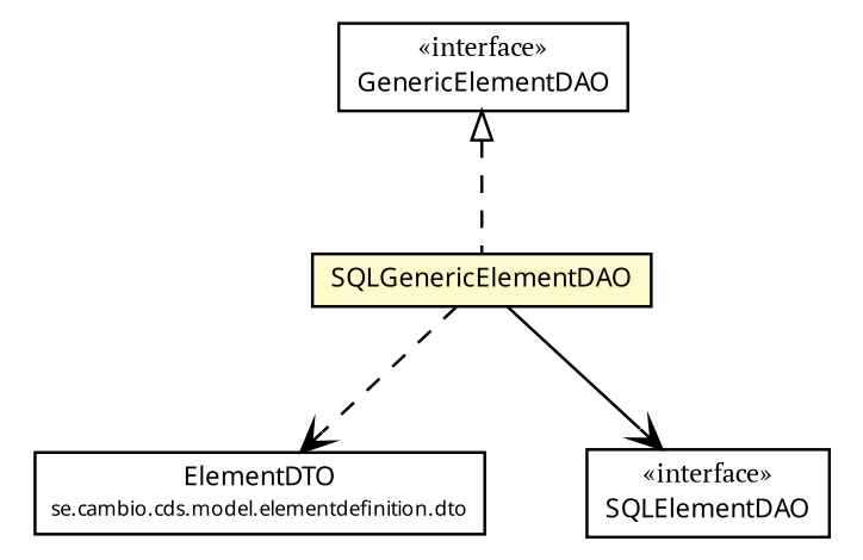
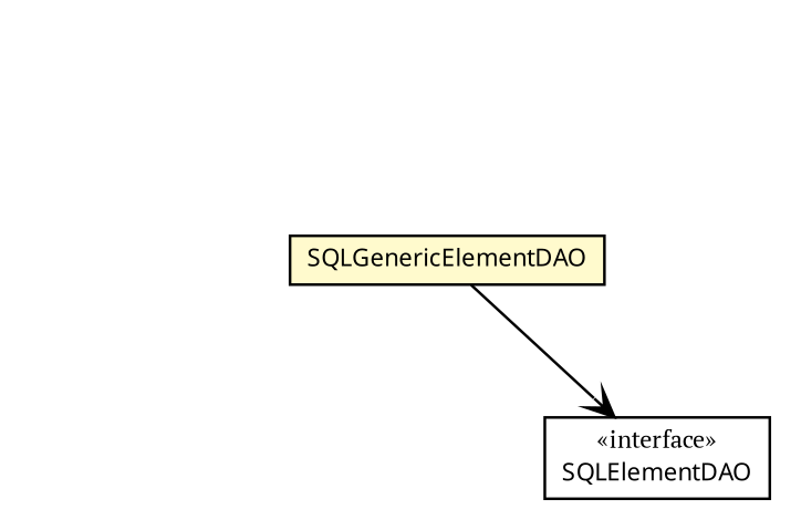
  digraph {
    fontname="PT Serif"
    nodesep=0.25
    ranksep=0.5
    node [fontcolor=black fontname="PT Serif" fontsize=9.0 shape=plaintext]
    edge [arrowhead=open color=black fontcolor=black fontname="PT Serif" fontsize=10.0 headport=p labelfontname="Trebuchet MS" labelfontsize=10 style=dashed tailport=p]
-   n1 [label=<<table title="se.cambio.cds.model.elementdefinition.dto.ElementDTO" border="0" cellborder="1" cellspacing="0" cellpadding="2" port="p" href="../dto/ElementDTO.html"> 		<tr><td><table border="0" cellspacing="0" cellpadding="1"> <tr><td align="center" balign="center"><font face="Trebuchet MS"> ElementDTO </font></td></tr> <tr><td align="center" balign="center"><font face="Trebuchet MS" point-size="7.0"> se.cambio.cds.model.elementdefinition.dto </font></td></tr> 		</table></td></tr> 		</table>>]
    n2 [label=<<table title="se.cambio.cds.model.elementdefinition.dao.SQLGenericElementDAO" border="0" cellborder="1" cellspacing="0" cellpadding="2" port="p" bgcolor="lemonChiffon" href="./SQLGenericElementDAO.html"> 		<tr><td><table border="0" cellspacing="0" cellpadding="1"> <tr><td align="center" balign="center"><font face="Trebuchet MS"> SQLGenericElementDAO </font></td></tr> 		</table></td></tr> 		</table>>]
    n3 [label=<<table title="se.cambio.cds.model.elementdefinition.dao.SQLElementDAO" border="0" cellborder="1" cellspacing="0" cellpadding="2" port="p" href="./SQLElementDAO.html"> 		<tr><td><table border="0" cellspacing="0" cellpadding="1"> <tr><td align="center" balign="center"> &#171;interface&#187; </td></tr> <tr><td align="center" balign="center"><font face="Trebuchet MS"> SQLElementDAO </font></td></tr> 		</table></td></tr> 		</table>>]
-   n4 [label=<<table title="se.cambio.cds.model.elementdefinition.dao.GenericElementDAO" border="0" cellborder="1" cellspacing="0" cellpadding="2" port="p" href="./GenericElementDAO.html"> 		<tr><td><table border="0" cellspacing="0" cellpadding="1"> <tr><td align="center" balign="center"> &#171;interface&#187; </td></tr> <tr><td align="center" balign="center"><font face="Trebuchet MS"> GenericElementDAO </font></td></tr> 		</table></td></tr> 		</table>>]
-   n2 -> n1
    n2 -> n3 [style=""]
-   n4 -> n2 [arrowtail=empty dir=back fontsize=10 arrowhead="" color="" fontcolor=""]
  }
